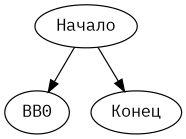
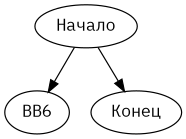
  digraph {
    fontname="IBM Plex Mono"
    rankdir=TB
    node [fontname="IBM Plex Mono"]
    edge [fontname="IBM Plex Mono"]
    n1 [label="Начало"]
-   n2 [label=BB0]
+   n2 [label=BB6]
    n3 [label="Конец"]
    subgraph cluster_1 {
      label=BB0
    }
    n1 -> n2
    n1 -> n3
  }
